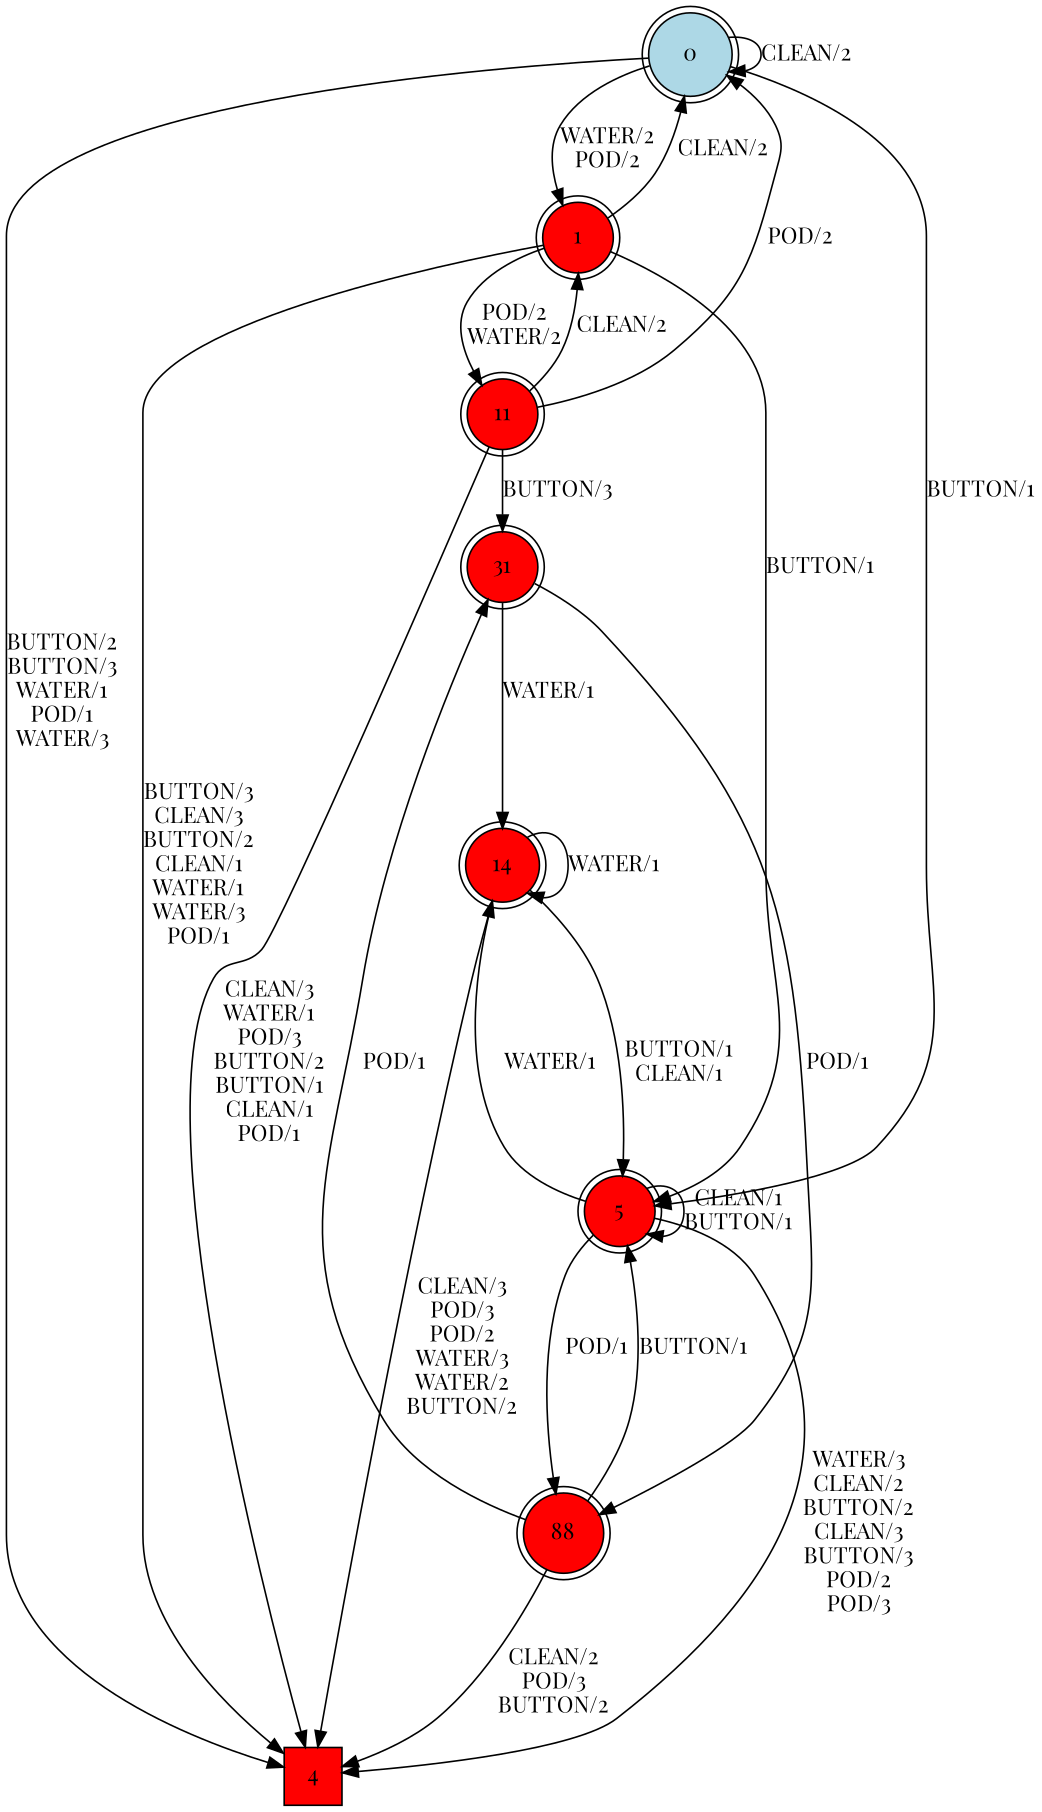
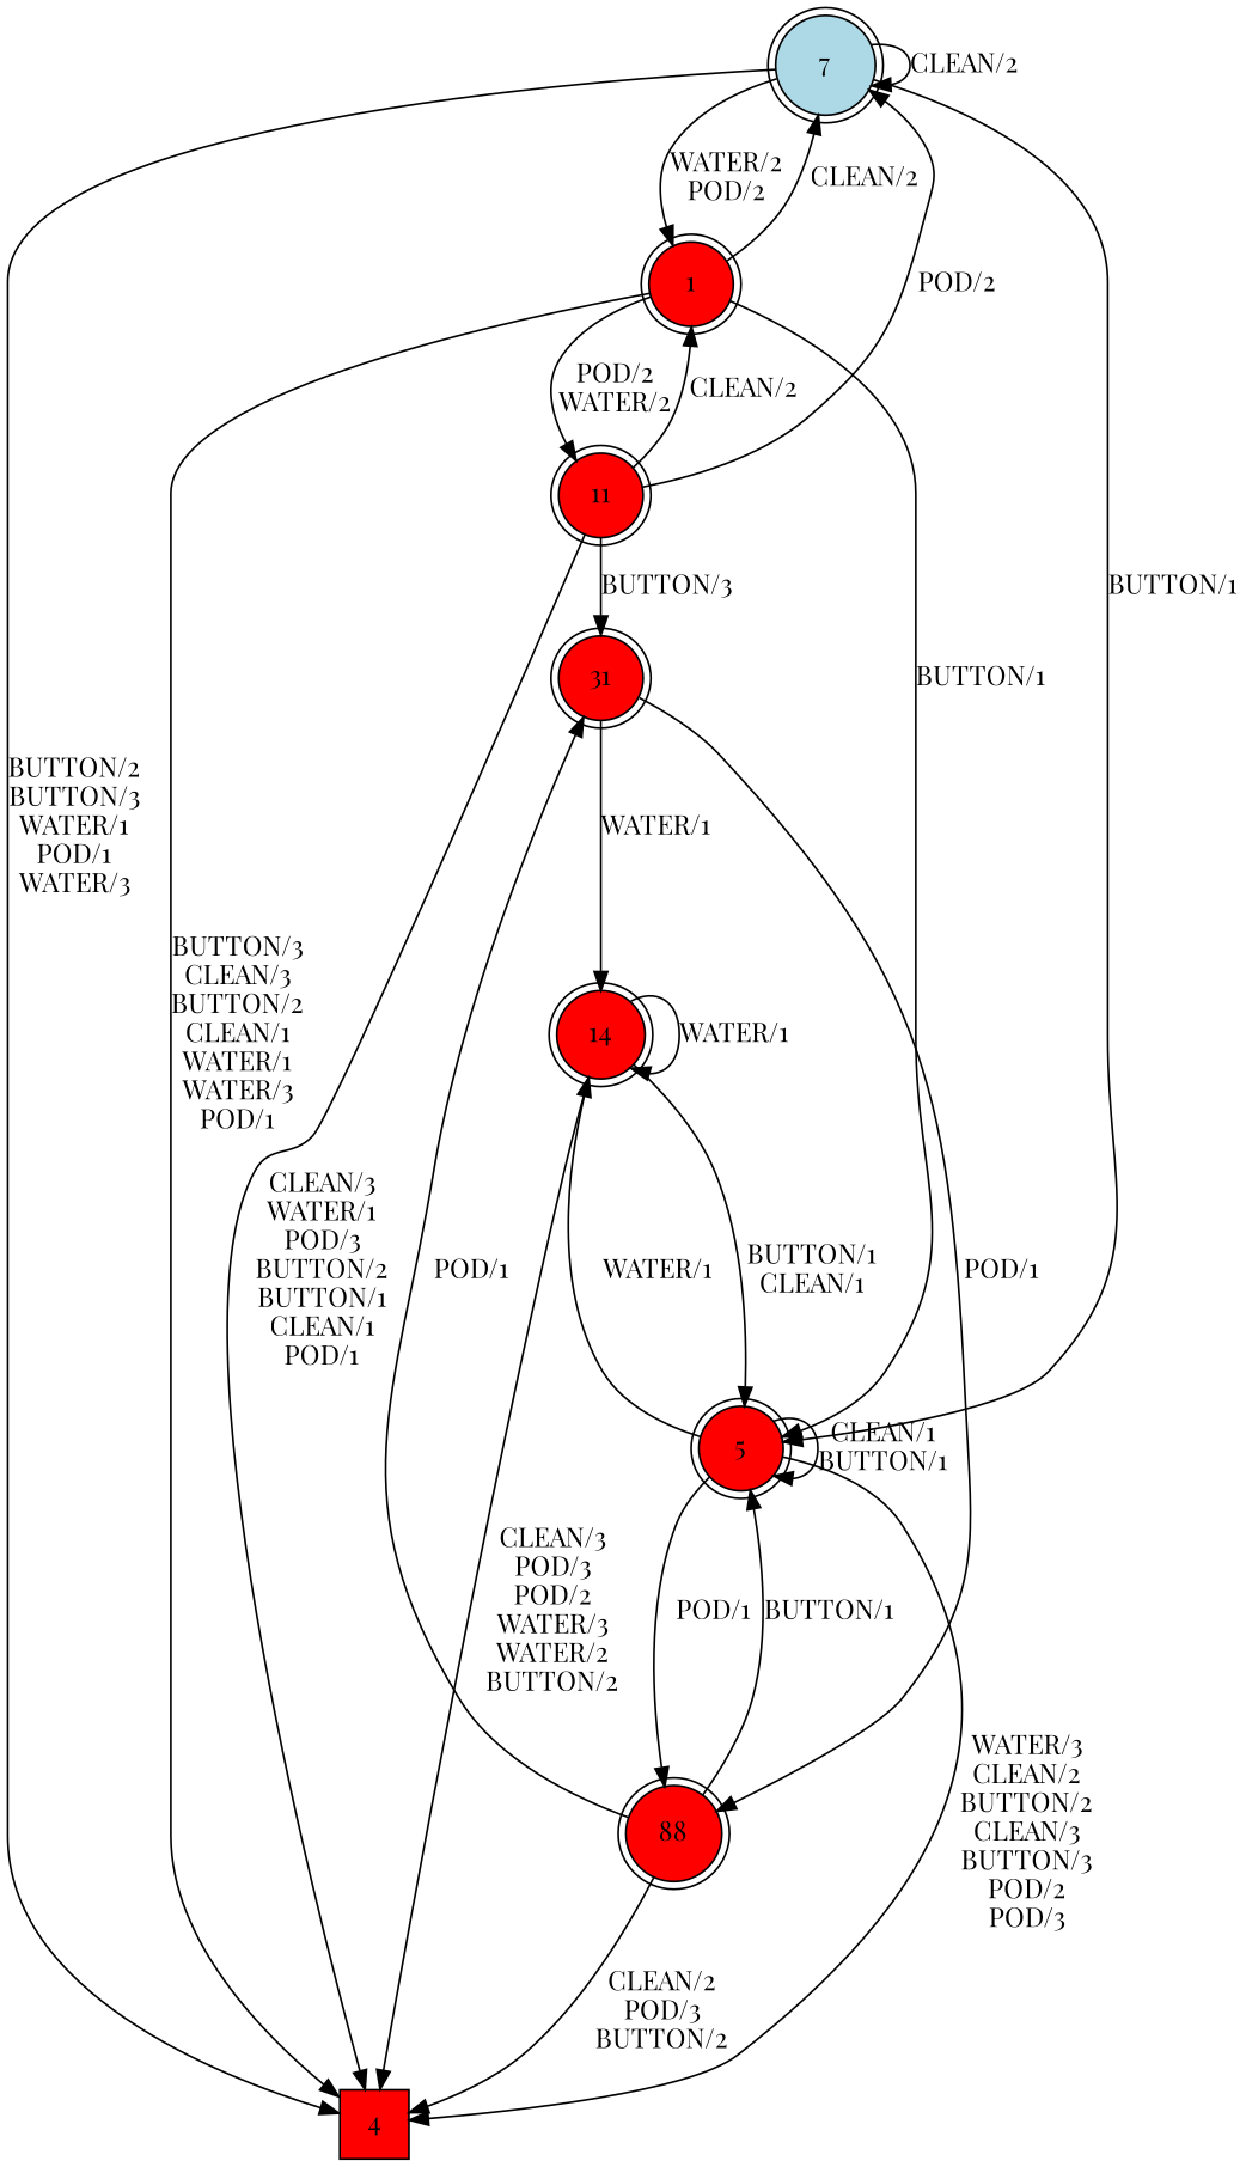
  digraph {
    rankdir=TB
    fontname="Playfair Display"
    node [fillcolor=red shape=doublecircle style=filled fontname="Playfair Display"]
    edge [fontname="Playfair Display"]
-   0 [fillcolor=lightblue isInitial=True]
+   0 [fillcolor=lightblue isInitial=True label=7]
    1
    4 [shape=square]
    5
    11
    14
    88
    31
    0 -> 0 [label="CLEAN/2"]
    0 -> 1 [label="WATER/2\nPOD/2"]
    0 -> 4 [label="BUTTON/2\nBUTTON/3\nWATER/1\nPOD/1\nWATER/3"]
    0 -> 5 [label="BUTTON/1"]
    1 -> 0 [label="CLEAN/2"]
    1 -> 4 [label="BUTTON/3\nCLEAN/3\nBUTTON/2\nCLEAN/1\nWATER/1\nWATER/3\nPOD/1"]
    1 -> 5 [label="BUTTON/1"]
    1 -> 11 [label="POD/2\nWATER/2"]
    5 -> 4 [label="WATER/3\nCLEAN/2\nBUTTON/2\nCLEAN/3\nBUTTON/3\nPOD/2\nPOD/3"]
    5 -> 5 [label="CLEAN/1\nBUTTON/1"]
    5 -> 14 [label="WATER/1"]
    5 -> 88 [label="POD/1"]
    11 -> 0 [label="POD/2"]
    11 -> 1 [label="CLEAN/2"]
    11 -> 4 [label="CLEAN/3\nWATER/1\nPOD/3\nBUTTON/2\nBUTTON/1\nCLEAN/1\nPOD/1"]
    11 -> 31 [label="BUTTON/3"]
    14 -> 4 [label="CLEAN/3\nPOD/3\nPOD/2\nWATER/3\nWATER/2\nBUTTON/2"]
    14 -> 5 [label="BUTTON/1\nCLEAN/1"]
    14 -> 14 [label="WATER/1"]
    88 -> 4 [label="CLEAN/2\nPOD/3\nBUTTON/2"]
    88 -> 5 [label="BUTTON/1"]
    88 -> 31 [label="POD/1"]
    31 -> 14 [label="WATER/1"]
    31 -> 88 [label="POD/1"]
  }
